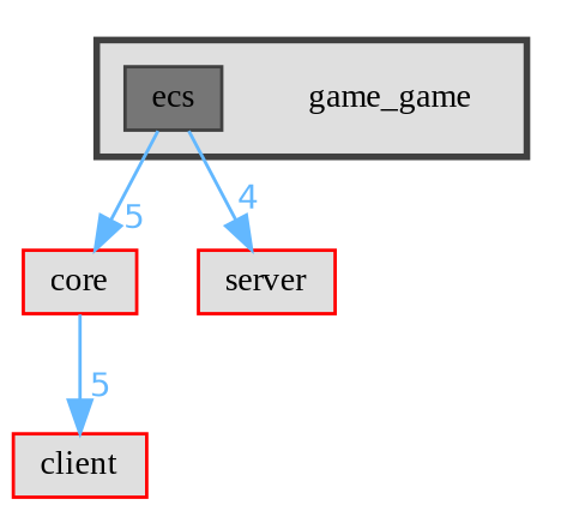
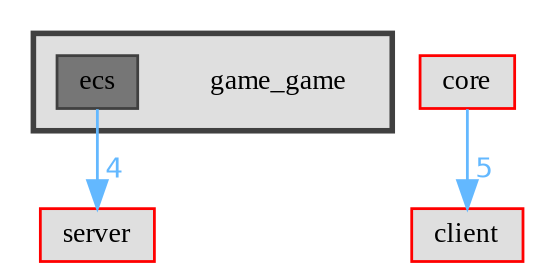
  digraph {
    compound=true
    fontname="Liberation Serif"
    node [fontname="Liberation Serif" fontsize=10 shape=box color=red fillcolor="#dfdfdf" style=filled]
    edge [color=steelblue1 fontcolor=steelblue1 fontname="Liberation Serif" fontsize=10 headlabel=5 labeldistance=1.5 labelfontname=Helvetica labelfontsize=10]
    n1 [height=0.2 label=game_game shape=plaintext width=0.4 color="" fillcolor="" style=""]
    n2 [color=grey25 fillcolor="#767676" height=0.2 label=ecs width=0.4]
    n3 [height=0.2 label=core width=0.4]
    n4 [height=0.2 label=server width=0.4]
    n5 [height=0.2 label=client width=0.4]
    subgraph cluster_1 {
      bgcolor="#dfdfdf"
      fontsize=10
      pencolor=grey25
      style="filled,bold"
      n1
      n2
    }
-   n2 -> n3
    n2 -> n4 [headlabel=4]
    n3 -> n5
  }
